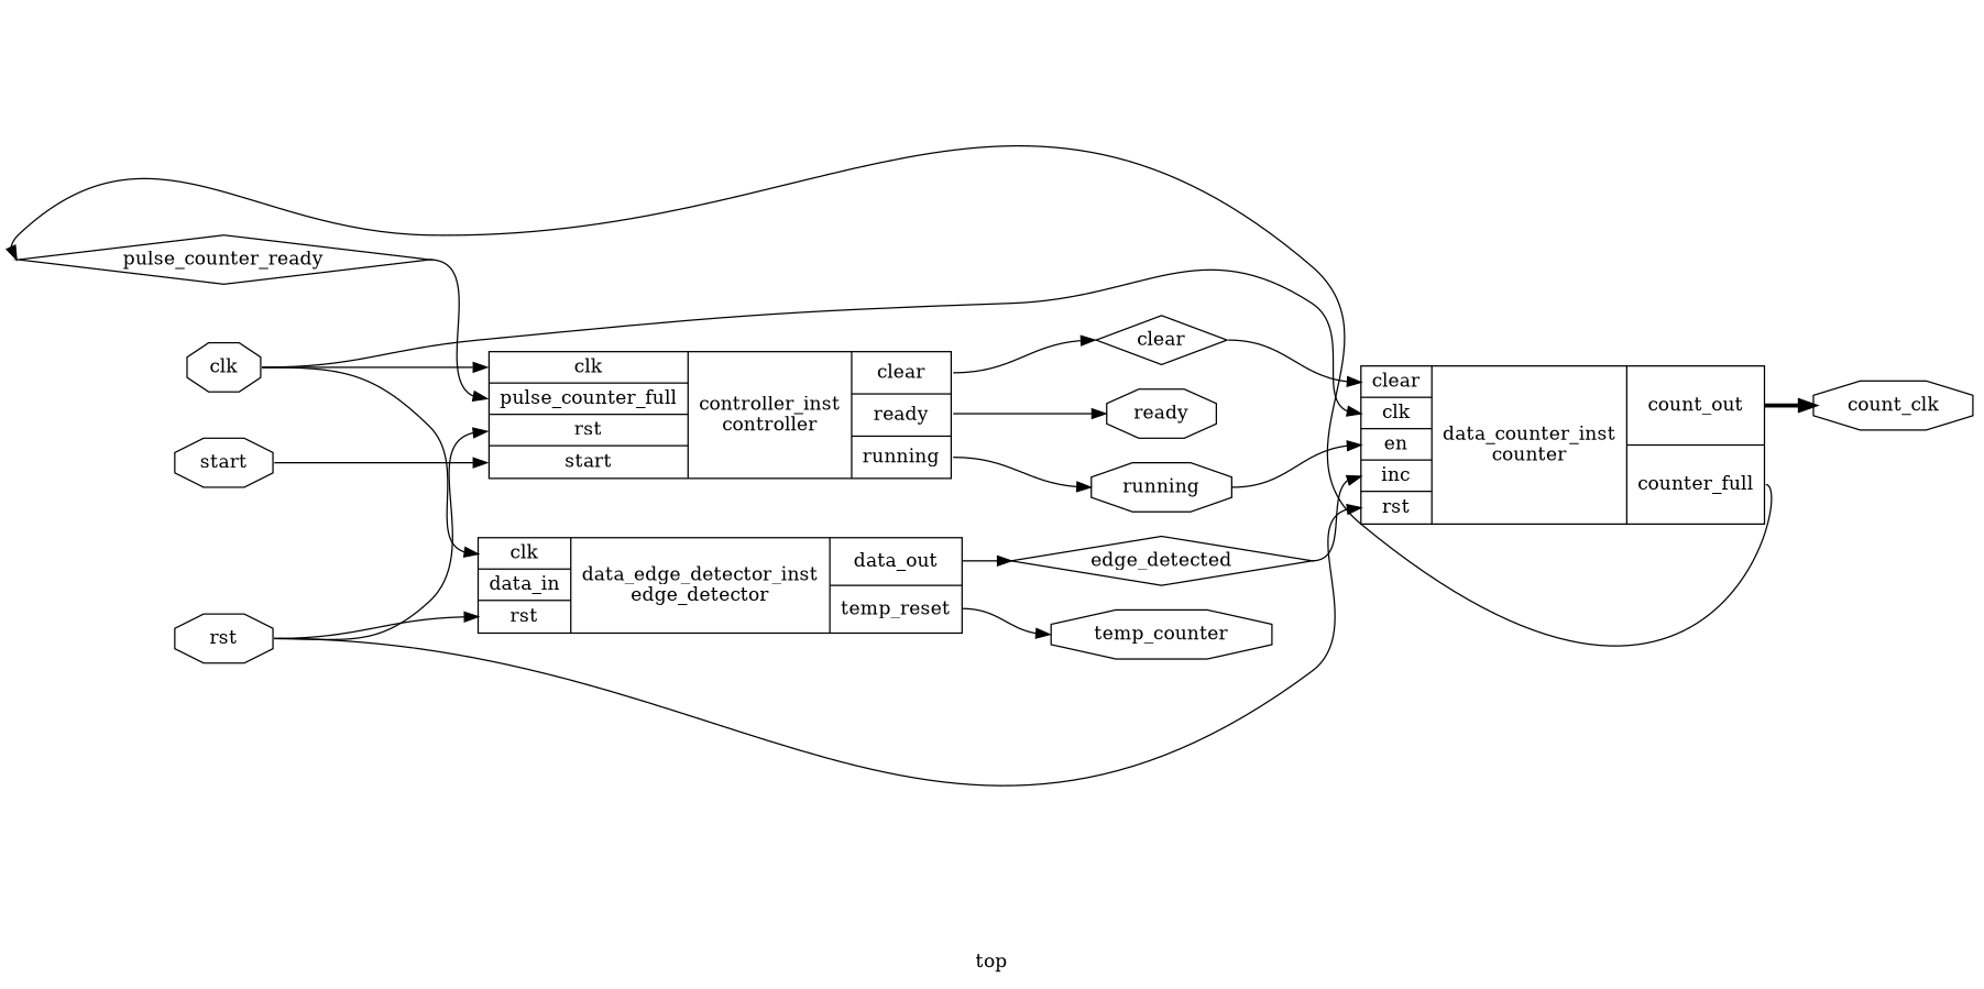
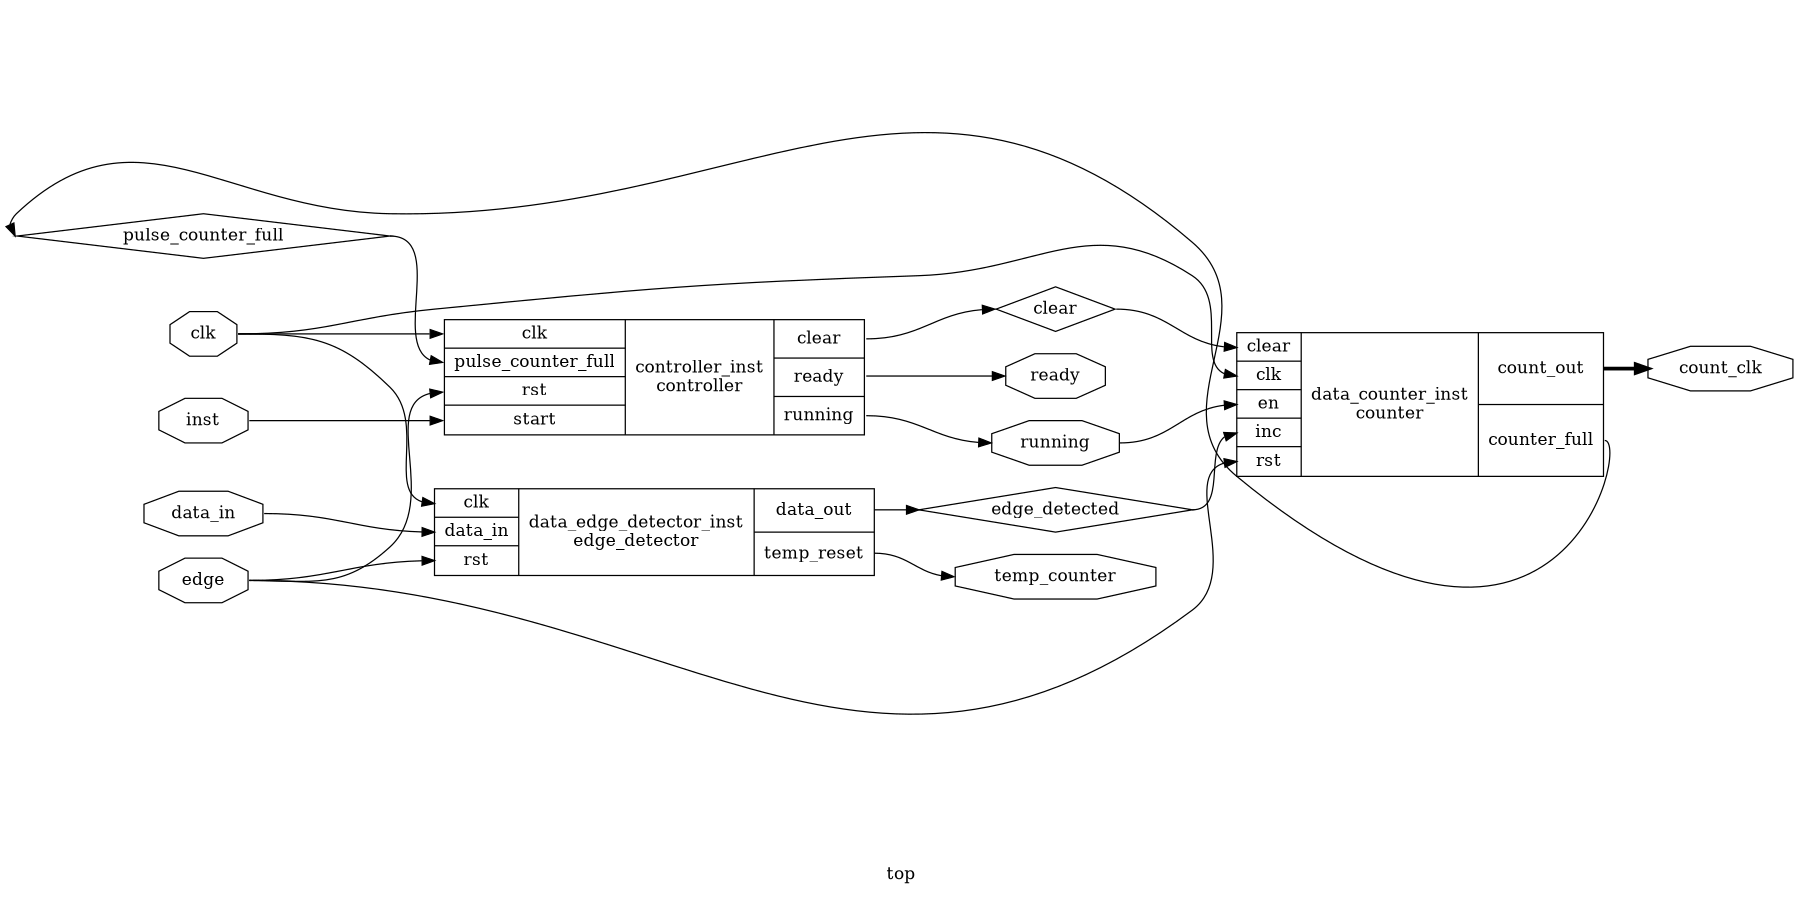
  digraph {
    label=top
    rankdir=LR
    remincross=true
    node [color=black fontcolor=black shape=octagon]
    edge [color=black fontcolor=black headport=w tailport=e]
-   n1 [label=pulse_counter_ready shape=diamond]
+   n1 [label=pulse_counter_full shape=diamond]
    n2 [label="{{<p11> clk|<p1> pulse_counter_full|<p10> rst|<p8> start}|controller_inst\ncontroller|{<p3> clear|<p7> ready|<p6> running}}" shape=record color="" fontcolor=""]
    n3 [label=clear shape=diamond]
    n4 [label=running]
    n5 [label=ready]
    n6 [label=edge_detected shape=diamond]
    n7 [label="{{<p3> clear|<p11> clk|<p12> en|<p13> inc|<p10> rst}|data_counter_inst\ncounter|{<p4> count_out|<p14> counter_full}}" shape=record color="" fontcolor=""]
    n8 [label=count_clk]
    n9 [label=temp_counter]
-   n10 [label=start]
+   n10 [label=inst]
+   n11 [label=data_in]
    n12 [label="{{<p11> clk|<p9> data_in|<p10> rst}|data_edge_detector_inst\nedge_detector|{<p16> data_out|<p5> temp_reset}}" shape=record color="" fontcolor=""]
-   n13 [label=rst]
+   n13 [label="edge"]
    n14 [label=clk]
    n1 -> n2 [headport="p1:w"]
    n2 -> n3 [tailport="p3:e"]
    n2 -> n4 [tailport="p6:e"]
    n2 -> n5 [tailport="p7:e"]
    n3 -> n7 [headport="p3:w"]
    n4 -> n7 [headport="p12:w"]
    n6 -> n7 [headport="p13:w"]
    n7 -> n1 [tailport="p14:e"]
    n7 -> n8 [style="setlinewidth(3)" tailport="p4:e"]
    n10 -> n2 [headport="p8:w"]
+   n11 -> n12 [headport="p9:w"]
    n12 -> n6 [tailport="p16:e"]
    n12 -> n9 [tailport="p5:e"]
    n13 -> n2 [headport="p10:w"]
    n13 -> n7 [headport="p10:w"]
    n13 -> n12 [headport="p10:w"]
    n14 -> n2 [headport="p11:w"]
    n14 -> n7 [headport="p11:w"]
    n14 -> n12 [headport="p11:w"]
  }
